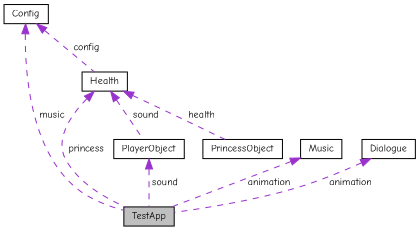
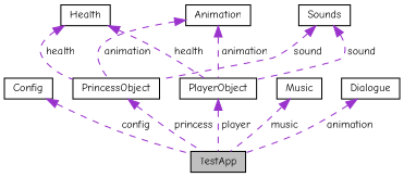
  digraph {
    fontname="Comic Neue"
    node [color=black fillcolor=white fontname="Comic Neue" fontsize=10 shape=record style=filled]
    edge [color=darkorchid3 dir=back fontname="Comic Neue" fontsize=10 labelfontname=Helvetica labelfontsize=10 style=dashed]
    n1 [fillcolor=grey75 fontcolor=black height=0.2 label=TestApp width=0.4]
    n2 [height=0.2 label=Config width=0.4]
    n3 [height=0.2 label=Health width=0.4]
    n4 [height=0.2 label=PlayerObject width=0.4]
    n5 [height=0.2 label=PrincessObject width=0.4]
    n6 [height=0.2 label=Music width=0.4]
    n7 [height=0.2 label=Dialogue width=0.4]
-   n2 -> n1 [label=" music"]
-   n2 -> n3 [label=" config"]
-   n3 -> n4 [label=" sound"]
+   n8 [height=0.2 label=Sounds width=0.4]
+   n9 [height=0.2 label=Animation width=0.4]
+   n2 -> n1 [label=" config"]
+   n3 -> n4 [label=" health"]
    n3 -> n5 [label=" health"]
-   n4 -> n1 [label=" sound"]
-   n3 -> n1 [label=" princess"]
-   n6 -> n1 [label=" animation"]
+   n4 -> n1 [label=" player"]
+   n5 -> n1 [label=" princess"]
+   n6 -> n1 [label=" music"]
    n7 -> n1 [label=" animation"]
+   n8 -> n4 [label=" sound"]
+   n8 -> n5 [label=" sound"]
+   n9 -> n4 [label=" animation"]
+   n9 -> n5 [label=" animation"]
  }
